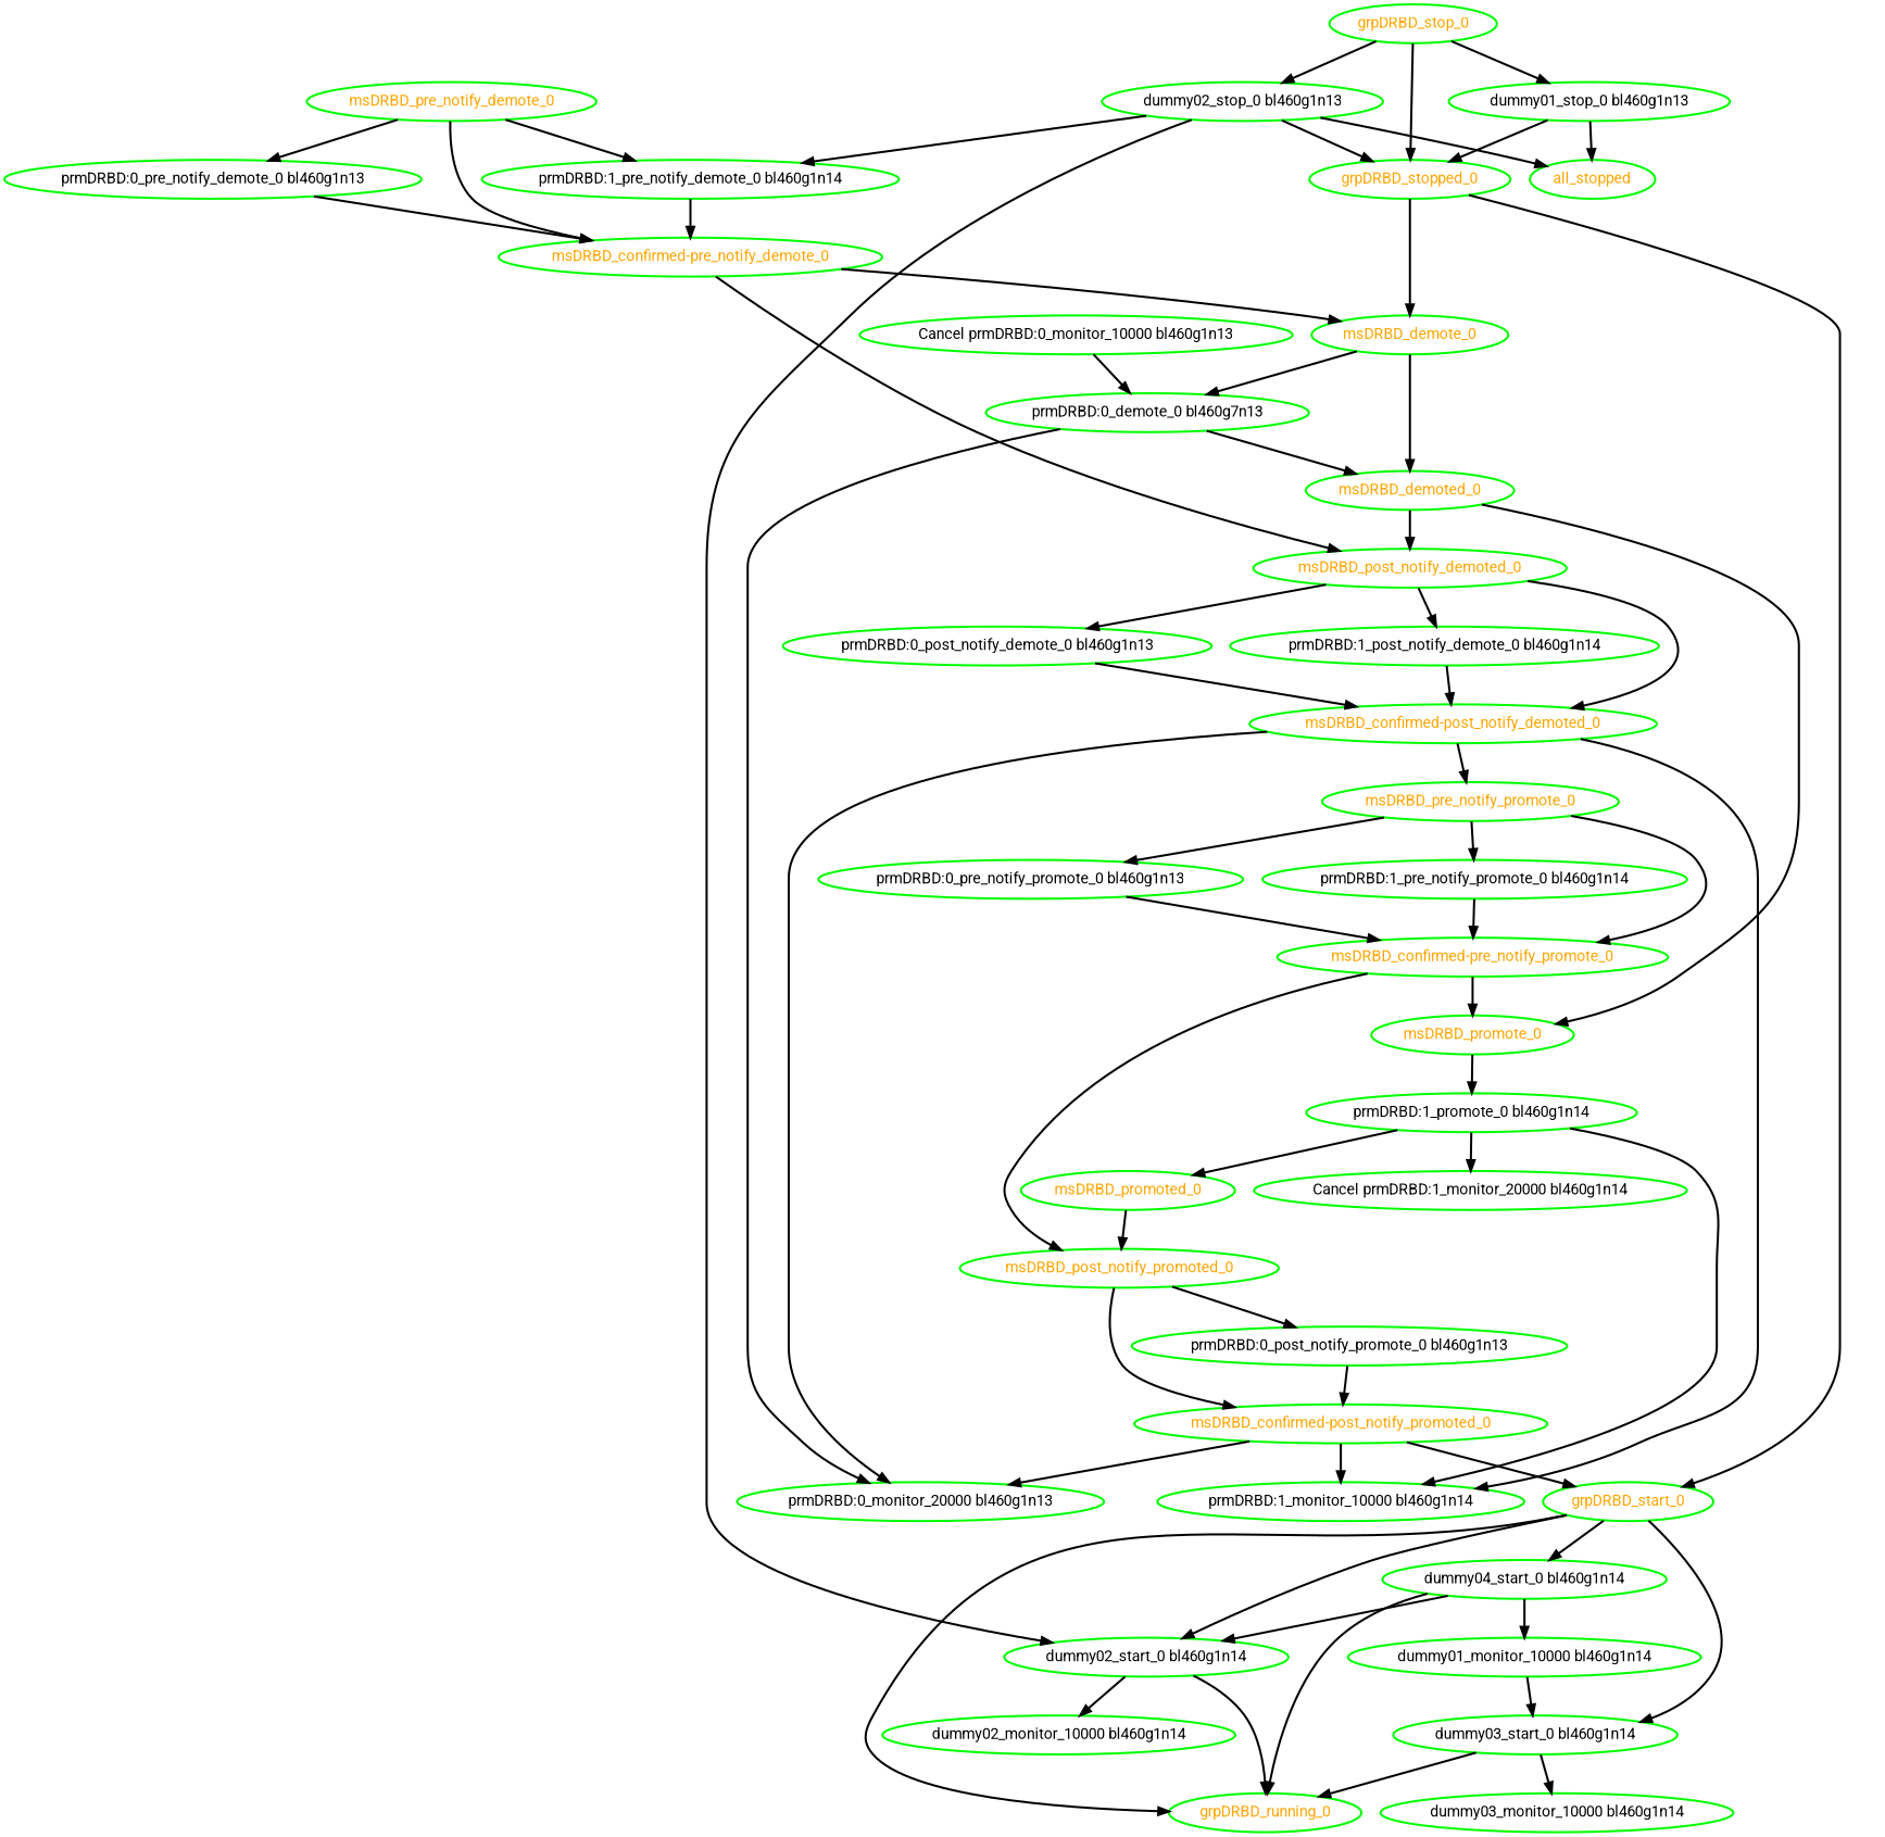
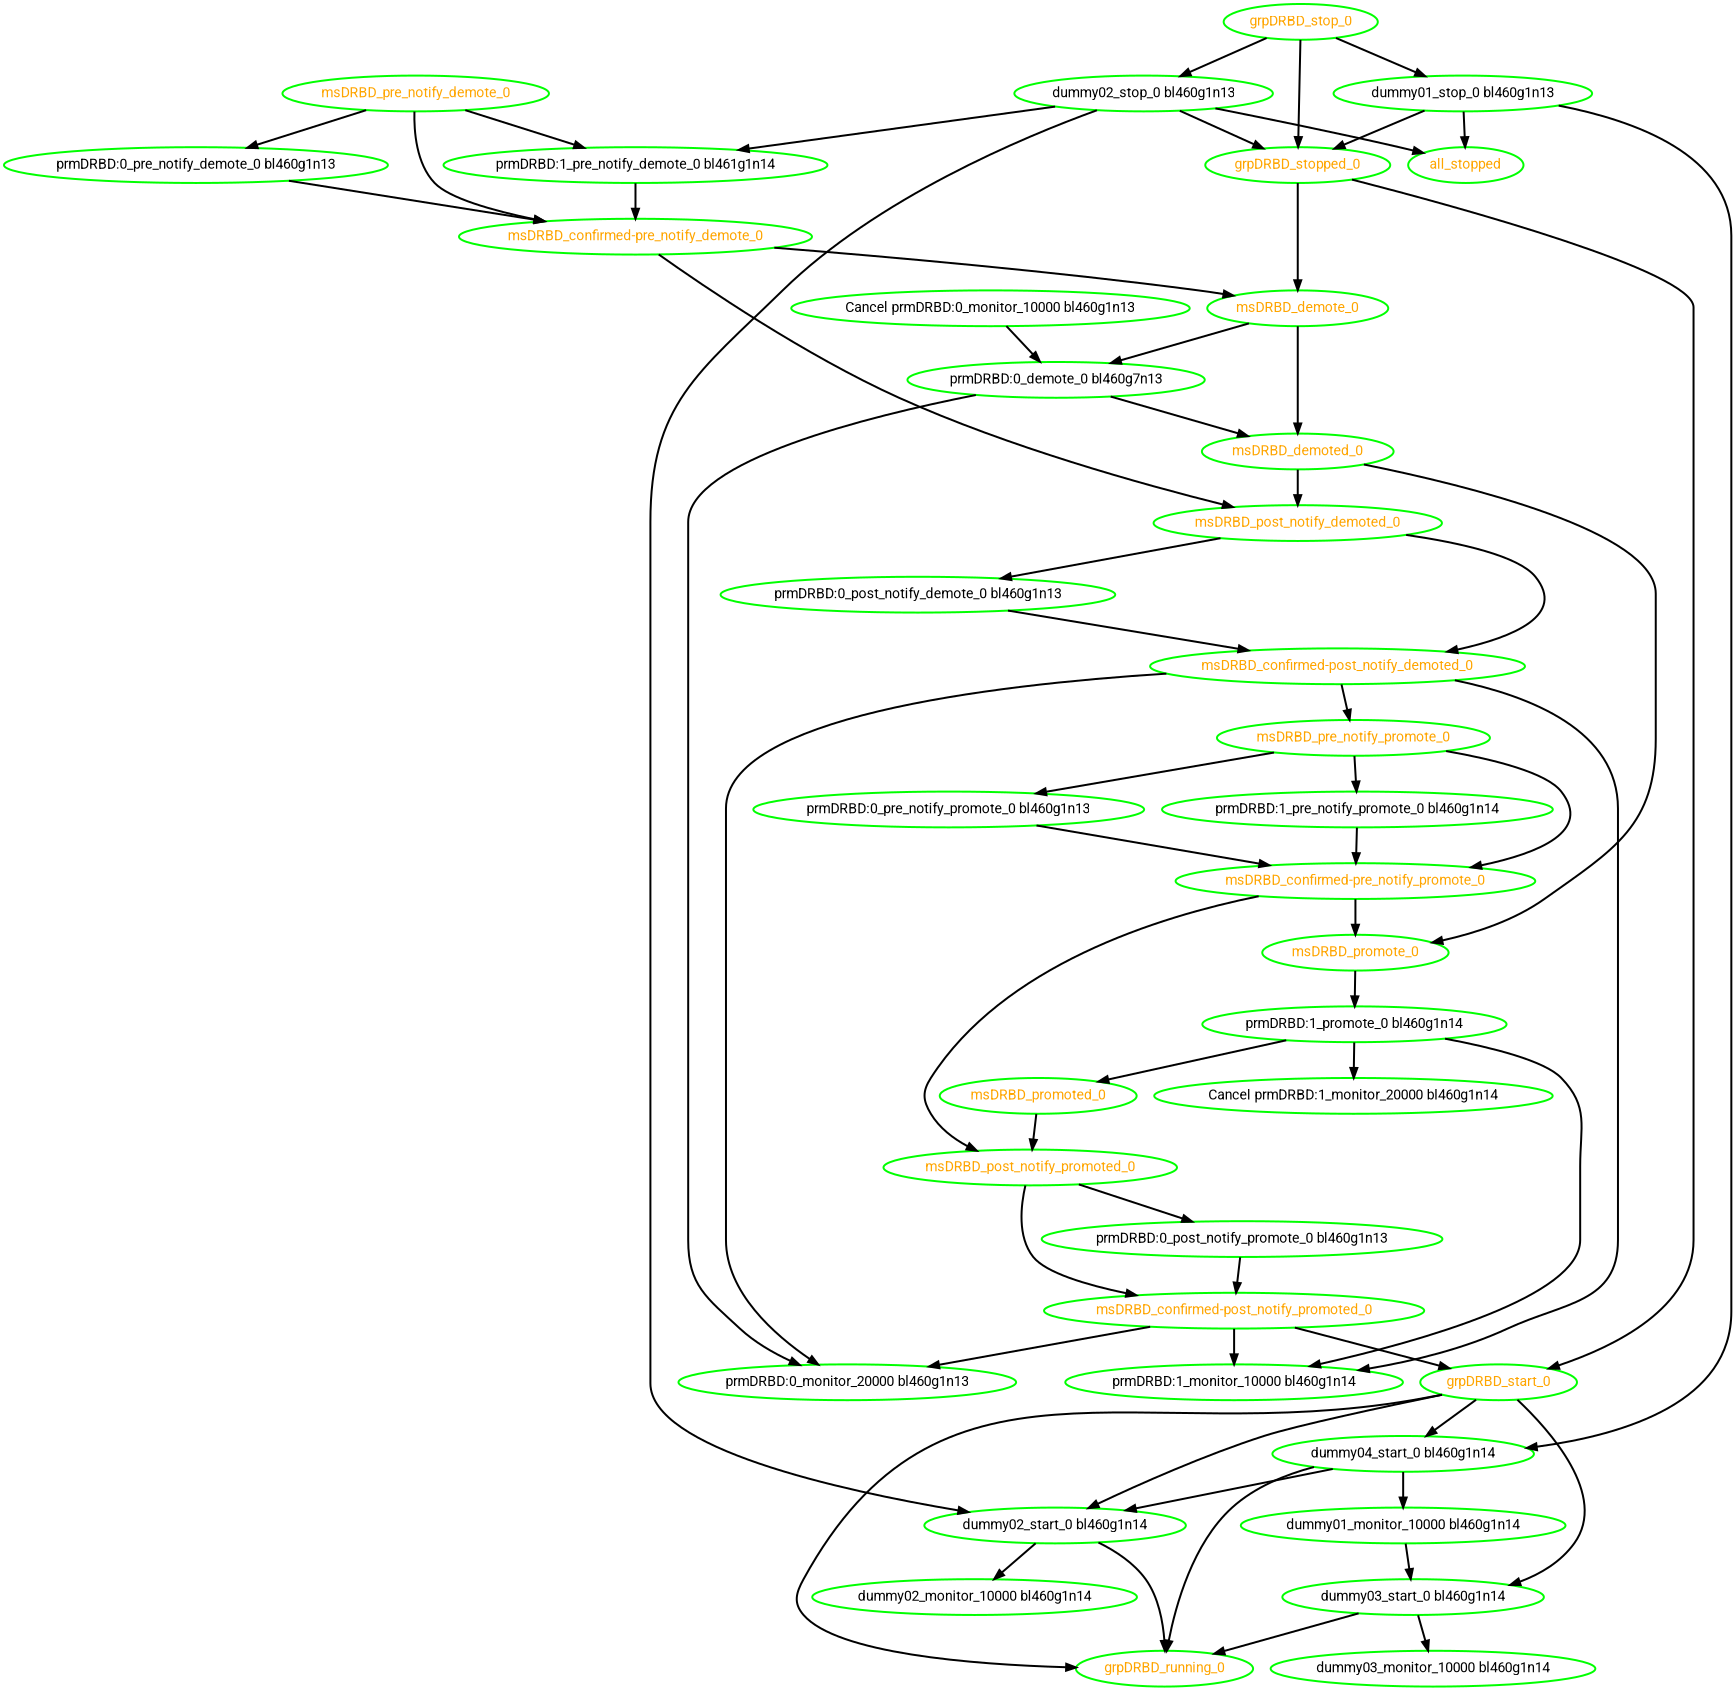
  digraph {
    fontname=Roboto
    node [color=green fontcolor=black fontname=Roboto style=bold]
    edge [fontname=Roboto style=bold]
    n1 [label="prmDRBD:0_demote_0 bl460g7n13"]
    "Cancel prmDRBD:0_monitor_10000 bl460g1n13"
    "prmDRBD:0_monitor_20000 bl460g1n13"
    msDRBD_demoted_0 [fontcolor=orange]
    msDRBD_post_notify_demoted_0 [fontcolor=orange]
    msDRBD_promote_0 [fontcolor=orange]
    "prmDRBD:1_promote_0 bl460g1n14"
    "Cancel prmDRBD:1_monitor_20000 bl460g1n14"
    "prmDRBD:1_monitor_10000 bl460g1n14"
    msDRBD_promoted_0 [fontcolor=orange]
    msDRBD_post_notify_promoted_0 [fontcolor=orange]
    all_stopped [fontcolor=orange]
    "dummy01_monitor_10000 bl460g1n14"
    "dummy03_start_0 bl460g1n14"
    n15 [label="dummy04_start_0 bl460g1n14"]
    "dummy02_start_0 bl460g1n14"
    grpDRBD_running_0 [fontcolor=orange]
    "dummy02_monitor_10000 bl460g1n14"
    "dummy03_monitor_10000 bl460g1n14"
    "dummy01_stop_0 bl460g1n13"
    grpDRBD_stopped_0 [fontcolor=orange]
    grpDRBD_start_0 [fontcolor=orange]
    msDRBD_demote_0 [fontcolor=orange]
    "dummy02_stop_0 bl460g1n13"
-   "prmDRBD:1_pre_notify_demote_0 bl460g1n14"
+   "prmDRBD:1_pre_notify_demote_0 bl460g1n14" [label="prmDRBD:1_pre_notify_demote_0 bl461g1n14"]
    grpDRBD_stop_0 [fontcolor=orange]
    "msDRBD_confirmed-post_notify_demoted_0" [fontcolor=orange]
    msDRBD_pre_notify_promote_0 [fontcolor=orange]
    "msDRBD_confirmed-pre_notify_promote_0" [fontcolor=orange]
    "prmDRBD:0_pre_notify_promote_0 bl460g1n13"
    "prmDRBD:1_pre_notify_promote_0 bl460g1n14"
    "msDRBD_confirmed-post_notify_promoted_0" [fontcolor=orange]
    "msDRBD_confirmed-pre_notify_demote_0" [fontcolor=orange]
    "prmDRBD:0_post_notify_demote_0 bl460g1n13"
-   "prmDRBD:1_post_notify_demote_0 bl460g1n14"
    "prmDRBD:0_post_notify_promote_0 bl460g1n13"
    msDRBD_pre_notify_demote_0 [fontcolor=orange]
    "prmDRBD:0_pre_notify_demote_0 bl460g1n13"
    n1 -> "prmDRBD:0_monitor_20000 bl460g1n13"
    n1 -> msDRBD_demoted_0
    "Cancel prmDRBD:0_monitor_10000 bl460g1n13" -> n1
    msDRBD_demoted_0 -> msDRBD_post_notify_demoted_0
    msDRBD_demoted_0 -> msDRBD_promote_0
    msDRBD_post_notify_demoted_0 -> "msDRBD_confirmed-post_notify_demoted_0"
    msDRBD_post_notify_demoted_0 -> "prmDRBD:0_post_notify_demote_0 bl460g1n13"
-   msDRBD_post_notify_demoted_0 -> "prmDRBD:1_post_notify_demote_0 bl460g1n14"
    msDRBD_promote_0 -> "prmDRBD:1_promote_0 bl460g1n14"
    "prmDRBD:1_promote_0 bl460g1n14" -> "Cancel prmDRBD:1_monitor_20000 bl460g1n14"
    "prmDRBD:1_promote_0 bl460g1n14" -> "prmDRBD:1_monitor_10000 bl460g1n14"
    "prmDRBD:1_promote_0 bl460g1n14" -> msDRBD_promoted_0
    msDRBD_promoted_0 -> msDRBD_post_notify_promoted_0
    msDRBD_post_notify_promoted_0 -> "msDRBD_confirmed-post_notify_promoted_0"
    msDRBD_post_notify_promoted_0 -> "prmDRBD:0_post_notify_promote_0 bl460g1n13"
    "dummy01_monitor_10000 bl460g1n14" -> "dummy03_start_0 bl460g1n14"
    "dummy03_start_0 bl460g1n14" -> grpDRBD_running_0
    "dummy03_start_0 bl460g1n14" -> "dummy03_monitor_10000 bl460g1n14"
    n15 -> "dummy01_monitor_10000 bl460g1n14"
    n15 -> "dummy02_start_0 bl460g1n14"
    n15 -> grpDRBD_running_0
    "dummy02_start_0 bl460g1n14" -> grpDRBD_running_0
    "dummy02_start_0 bl460g1n14" -> "dummy02_monitor_10000 bl460g1n14"
    "dummy01_stop_0 bl460g1n13" -> all_stopped
+   "dummy01_stop_0 bl460g1n13" -> n15
    "dummy01_stop_0 bl460g1n13" -> grpDRBD_stopped_0
    grpDRBD_stopped_0 -> grpDRBD_start_0
    grpDRBD_stopped_0 -> msDRBD_demote_0
    grpDRBD_start_0 -> "dummy03_start_0 bl460g1n14"
    grpDRBD_start_0 -> n15
    grpDRBD_start_0 -> "dummy02_start_0 bl460g1n14"
    grpDRBD_start_0 -> grpDRBD_running_0
    msDRBD_demote_0 -> n1
    msDRBD_demote_0 -> msDRBD_demoted_0
    "dummy02_stop_0 bl460g1n13" -> all_stopped
    "dummy02_stop_0 bl460g1n13" -> "dummy02_start_0 bl460g1n14"
    "dummy02_stop_0 bl460g1n13" -> grpDRBD_stopped_0
    "dummy02_stop_0 bl460g1n13" -> "prmDRBD:1_pre_notify_demote_0 bl460g1n14"
    "prmDRBD:1_pre_notify_demote_0 bl460g1n14" -> "msDRBD_confirmed-pre_notify_demote_0"
    grpDRBD_stop_0 -> "dummy01_stop_0 bl460g1n13"
    grpDRBD_stop_0 -> grpDRBD_stopped_0
    grpDRBD_stop_0 -> "dummy02_stop_0 bl460g1n13"
    "msDRBD_confirmed-post_notify_demoted_0" -> "prmDRBD:0_monitor_20000 bl460g1n13"
    "msDRBD_confirmed-post_notify_demoted_0" -> "prmDRBD:1_monitor_10000 bl460g1n14"
    "msDRBD_confirmed-post_notify_demoted_0" -> msDRBD_pre_notify_promote_0
    msDRBD_pre_notify_promote_0 -> "msDRBD_confirmed-pre_notify_promote_0"
    msDRBD_pre_notify_promote_0 -> "prmDRBD:0_pre_notify_promote_0 bl460g1n13"
    msDRBD_pre_notify_promote_0 -> "prmDRBD:1_pre_notify_promote_0 bl460g1n14"
    "msDRBD_confirmed-pre_notify_promote_0" -> msDRBD_promote_0
    "msDRBD_confirmed-pre_notify_promote_0" -> msDRBD_post_notify_promoted_0
    "prmDRBD:0_pre_notify_promote_0 bl460g1n13" -> "msDRBD_confirmed-pre_notify_promote_0"
    "prmDRBD:1_pre_notify_promote_0 bl460g1n14" -> "msDRBD_confirmed-pre_notify_promote_0"
    "msDRBD_confirmed-post_notify_promoted_0" -> "prmDRBD:0_monitor_20000 bl460g1n13"
    "msDRBD_confirmed-post_notify_promoted_0" -> "prmDRBD:1_monitor_10000 bl460g1n14"
    "msDRBD_confirmed-post_notify_promoted_0" -> grpDRBD_start_0
    "msDRBD_confirmed-pre_notify_demote_0" -> msDRBD_post_notify_demoted_0
    "msDRBD_confirmed-pre_notify_demote_0" -> msDRBD_demote_0
    "prmDRBD:0_post_notify_demote_0 bl460g1n13" -> "msDRBD_confirmed-post_notify_demoted_0"
-   "prmDRBD:1_post_notify_demote_0 bl460g1n14" -> "msDRBD_confirmed-post_notify_demoted_0"
    "prmDRBD:0_post_notify_promote_0 bl460g1n13" -> "msDRBD_confirmed-post_notify_promoted_0"
    msDRBD_pre_notify_demote_0 -> "prmDRBD:1_pre_notify_demote_0 bl460g1n14"
    msDRBD_pre_notify_demote_0 -> "msDRBD_confirmed-pre_notify_demote_0"
    msDRBD_pre_notify_demote_0 -> "prmDRBD:0_pre_notify_demote_0 bl460g1n13"
    "prmDRBD:0_pre_notify_demote_0 bl460g1n13" -> "msDRBD_confirmed-pre_notify_demote_0"
  }
